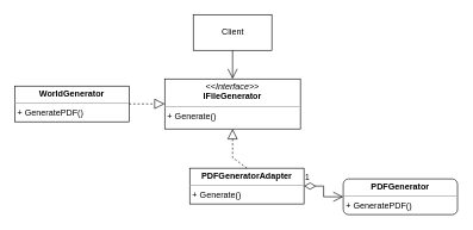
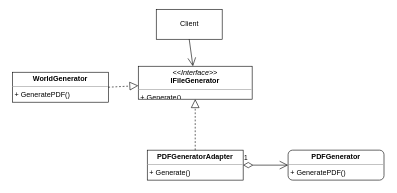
  <mxCell id="0" />
  <mxCell id="1" parent="0" />
- <mxCell id="2" value="Client" style="html=1;" vertex="1" parent="1"><mxGeometry x="270" y="20" width="110" height="50" as="geometry" /></mxCell>
+ <mxCell id="2" value="Client" style="html=1;" vertex="1" parent="1"><mxGeometry x="260" y="15" width="110" height="50" as="geometry" /></mxCell>
  <mxCell id="3" value="&lt;p style=&quot;margin:0px;margin-top:4px;text-align:center;&quot;&gt;&lt;b&gt;WorldGenerator&lt;/b&gt;&lt;/p&gt;&lt;hr size=&quot;1&quot;&gt;&lt;p style=&quot;margin:0px;margin-left:4px;&quot;&gt;&lt;/p&gt;&lt;p style=&quot;margin:0px;margin-left:4px;&quot;&gt;+ GeneratePDF()&lt;/p&gt;" style="verticalAlign=top;align=left;overflow=fill;fontSize=12;fontFamily=Helvetica;html=1;" vertex="1" parent="1"><mxGeometry x="20" y="120" width="160" height="50" as="geometry" /></mxCell>
- <mxCell id="4" value="&lt;p style=&quot;margin:0px;margin-top:4px;text-align:center;&quot;&gt;&lt;i&gt;&amp;lt;&amp;lt;Interface&amp;gt;&amp;gt;&lt;/i&gt;&lt;br&gt;&lt;b&gt;IFileGenerator&lt;/b&gt;&lt;/p&gt;&lt;hr size=&quot;1&quot;&gt;&lt;p style=&quot;margin:0px;margin-left:4px;&quot;&gt;&lt;/p&gt;&lt;p style=&quot;margin:0px;margin-left:4px;&quot;&gt;+ Generate()&lt;/p&gt;" style="verticalAlign=top;align=left;overflow=fill;fontSize=12;fontFamily=Helvetica;html=1;" vertex="1" parent="1"><mxGeometry x="230" y="110" width="190" height="70" as="geometry" /></mxCell>
- <mxCell id="5" value="&lt;p style=&quot;margin:0px;margin-top:4px;text-align:center;&quot;&gt;&lt;b&gt;PDFGeneratorAdapter&lt;/b&gt;&lt;/p&gt;&lt;hr size=&quot;1&quot;&gt;&lt;p style=&quot;margin:0px;margin-left:4px;&quot;&gt;&lt;/p&gt;&lt;p style=&quot;margin:0px;margin-left:4px;&quot;&gt;+ Generate()&lt;/p&gt;" style="verticalAlign=top;align=left;overflow=fill;fontSize=12;fontFamily=Helvetica;html=1;" vertex="1" parent="1"><mxGeometry x="265" y="235" width="160" height="50" as="geometry" /></mxCell>
+ <mxCell id="4" value="&lt;p style=&quot;margin:0px;margin-top:4px;text-align:center;&quot;&gt;&lt;i&gt;&amp;lt;&amp;lt;Interface&amp;gt;&amp;gt;&lt;/i&gt;&lt;br&gt;&lt;b&gt;IFileGenerator&lt;/b&gt;&lt;/p&gt;&lt;hr size=&quot;1&quot;&gt;&lt;p style=&quot;margin:0px;margin-left:4px;&quot;&gt;&lt;/p&gt;&lt;p style=&quot;margin:0px;margin-left:4px;&quot;&gt;+ Generate()&lt;/p&gt;" style="verticalAlign=top;align=left;overflow=fill;fontSize=12;fontFamily=Helvetica;html=1;" vertex="1" parent="1"><mxGeometry x="230" y="110" width="190" height="55" as="geometry" /></mxCell>
+ <mxCell id="5" value="&lt;p style=&quot;margin:0px;margin-top:4px;text-align:center;&quot;&gt;&lt;b&gt;PDFGeneratorAdapter&lt;/b&gt;&lt;/p&gt;&lt;hr size=&quot;1&quot;&gt;&lt;p style=&quot;margin:0px;margin-left:4px;&quot;&gt;&lt;/p&gt;&lt;p style=&quot;margin:0px;margin-left:4px;&quot;&gt;+ Generate()&lt;/p&gt;" style="verticalAlign=top;align=left;overflow=fill;fontSize=12;fontFamily=Helvetica;html=1;" vertex="1" parent="1"><mxGeometry x="245" y="250" width="160" height="50" as="geometry" /></mxCell>
  <mxCell id="6" value="&lt;p style=&quot;margin:0px;margin-top:4px;text-align:center;&quot;&gt;&lt;b&gt;PDFGenerator&lt;/b&gt;&lt;/p&gt;&lt;hr size=&quot;1&quot;&gt;&lt;p style=&quot;margin:0px;margin-left:4px;&quot;&gt;&lt;/p&gt;&lt;p style=&quot;margin:0px;margin-left:4px;&quot;&gt;+ GeneratePDF()&lt;/p&gt;" style="verticalAlign=top;align=left;overflow=fill;fontSize=12;fontFamily=Helvetica;html=1;rounded=1;" vertex="1" parent="1"><mxGeometry x="480" y="250" width="160" height="50" as="geometry" /></mxCell>
  <mxCell id="7" value="" style="endArrow=block;dashed=1;endFill=0;endSize=12;html=1;rounded=0;exitX=1;exitY=0.5;exitDx=0;exitDy=0;" edge="1" parent="1" source="3" target="4"><mxGeometry width="160" relative="1" as="geometry"><mxPoint x="-50" y="580" as="sourcePoint" /><mxPoint x="110" y="580" as="targetPoint" /></mxGeometry></mxCell>
  <mxCell id="8" value="" style="endArrow=block;dashed=1;endFill=0;endSize=12;html=1;rounded=0;entryX=0.5;entryY=1;entryDx=0;entryDy=0;exitX=0.5;exitY=0;exitDx=0;exitDy=0;" edge="1" parent="1" source="5" target="4"><mxGeometry width="160" relative="1" as="geometry"><mxPoint x="-50" y="580" as="sourcePoint" /><mxPoint x="110" y="580" as="targetPoint" /><Array as="points"><mxPoint x="325" y="220" /></Array></mxGeometry></mxCell>
  <mxCell id="9" value="1" style="endArrow=open;html=1;endSize=12;startArrow=diamondThin;startSize=14;startFill=0;edgeStyle=orthogonalEdgeStyle;align=left;verticalAlign=bottom;rounded=0;exitX=1;exitY=0.5;exitDx=0;exitDy=0;entryX=0;entryY=0.5;entryDx=0;entryDy=0;" edge="1" parent="1" source="5" target="6"><mxGeometry x="-1" y="3" relative="1" as="geometry"><mxPoint x="130" y="300" as="sourcePoint" /><mxPoint x="290" y="300" as="targetPoint" /></mxGeometry></mxCell>
  <mxCell id="10" value="" style="endArrow=open;endFill=1;endSize=12;html=1;rounded=0;exitX=0.5;exitY=1;exitDx=0;exitDy=0;" edge="1" parent="1" source="2" target="4"><mxGeometry width="160" relative="1" as="geometry"><mxPoint x="150" y="180" as="sourcePoint" /><mxPoint x="310" y="180" as="targetPoint" /></mxGeometry></mxCell>
